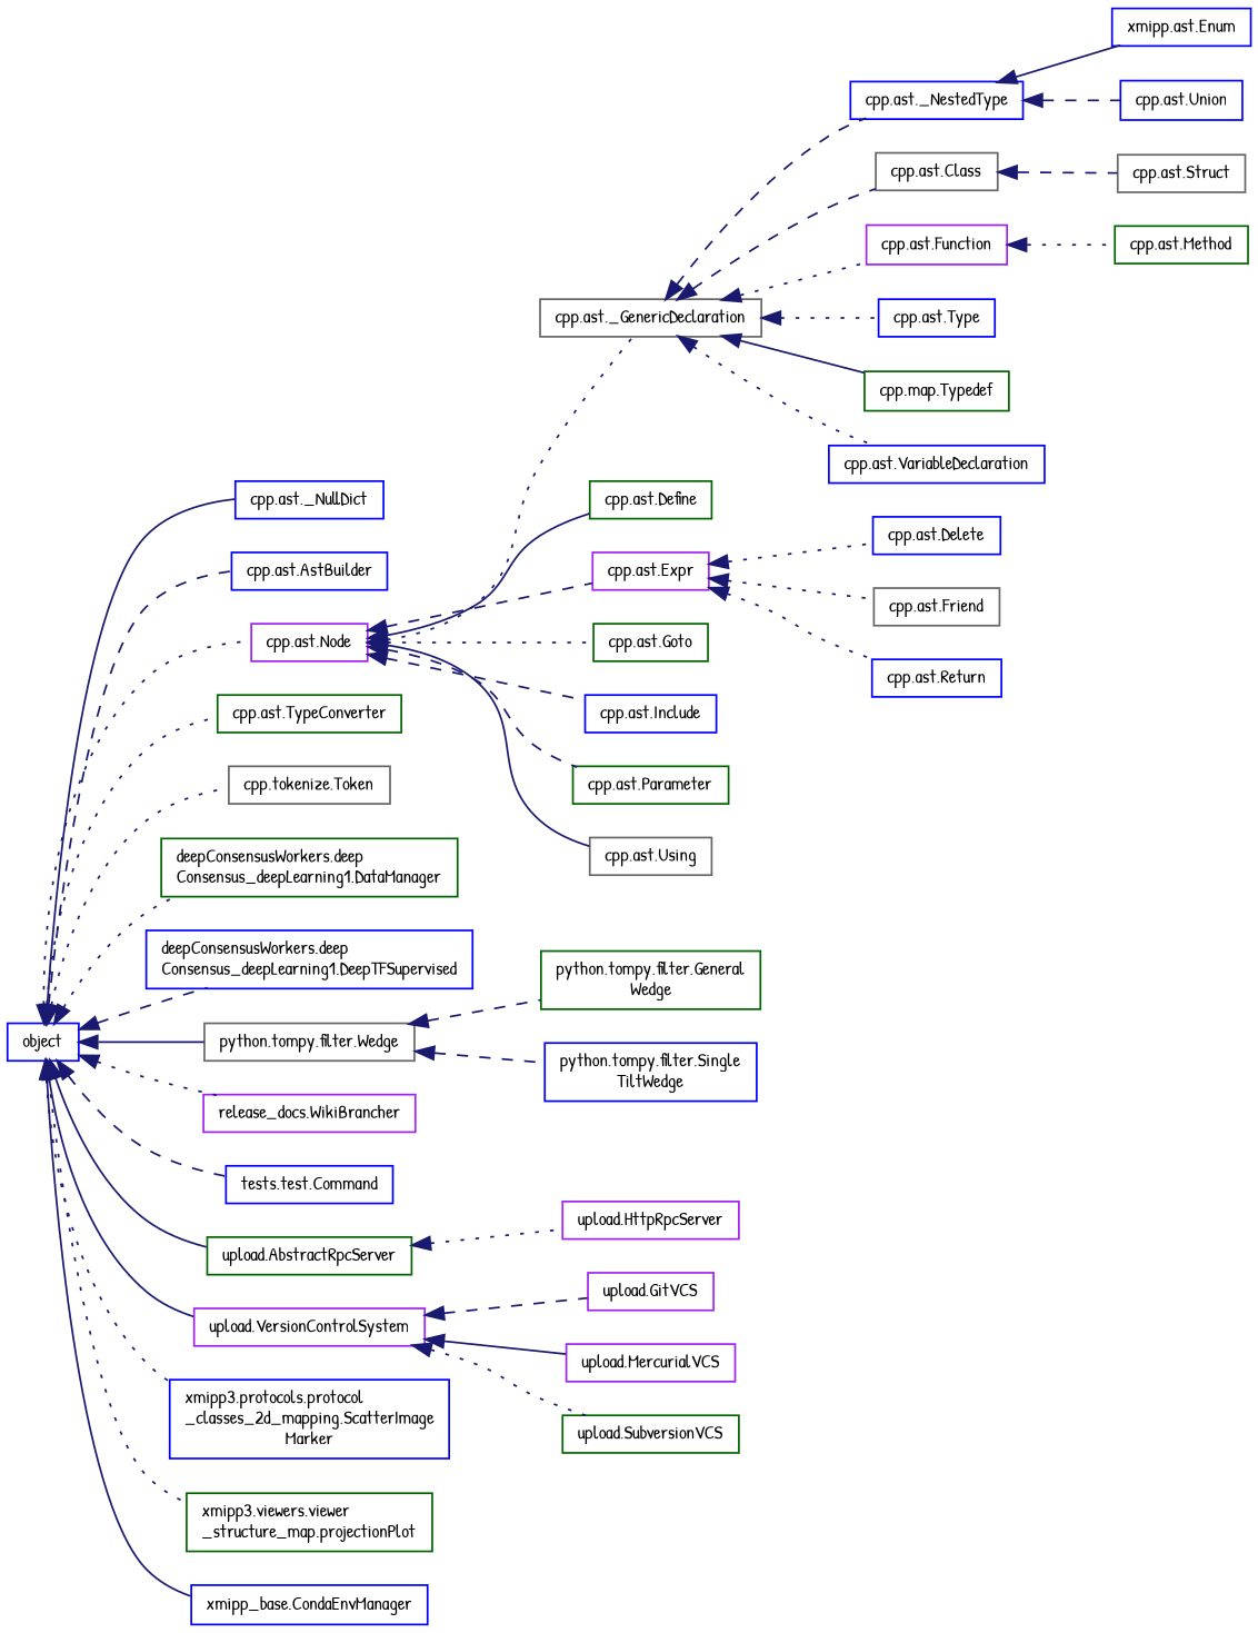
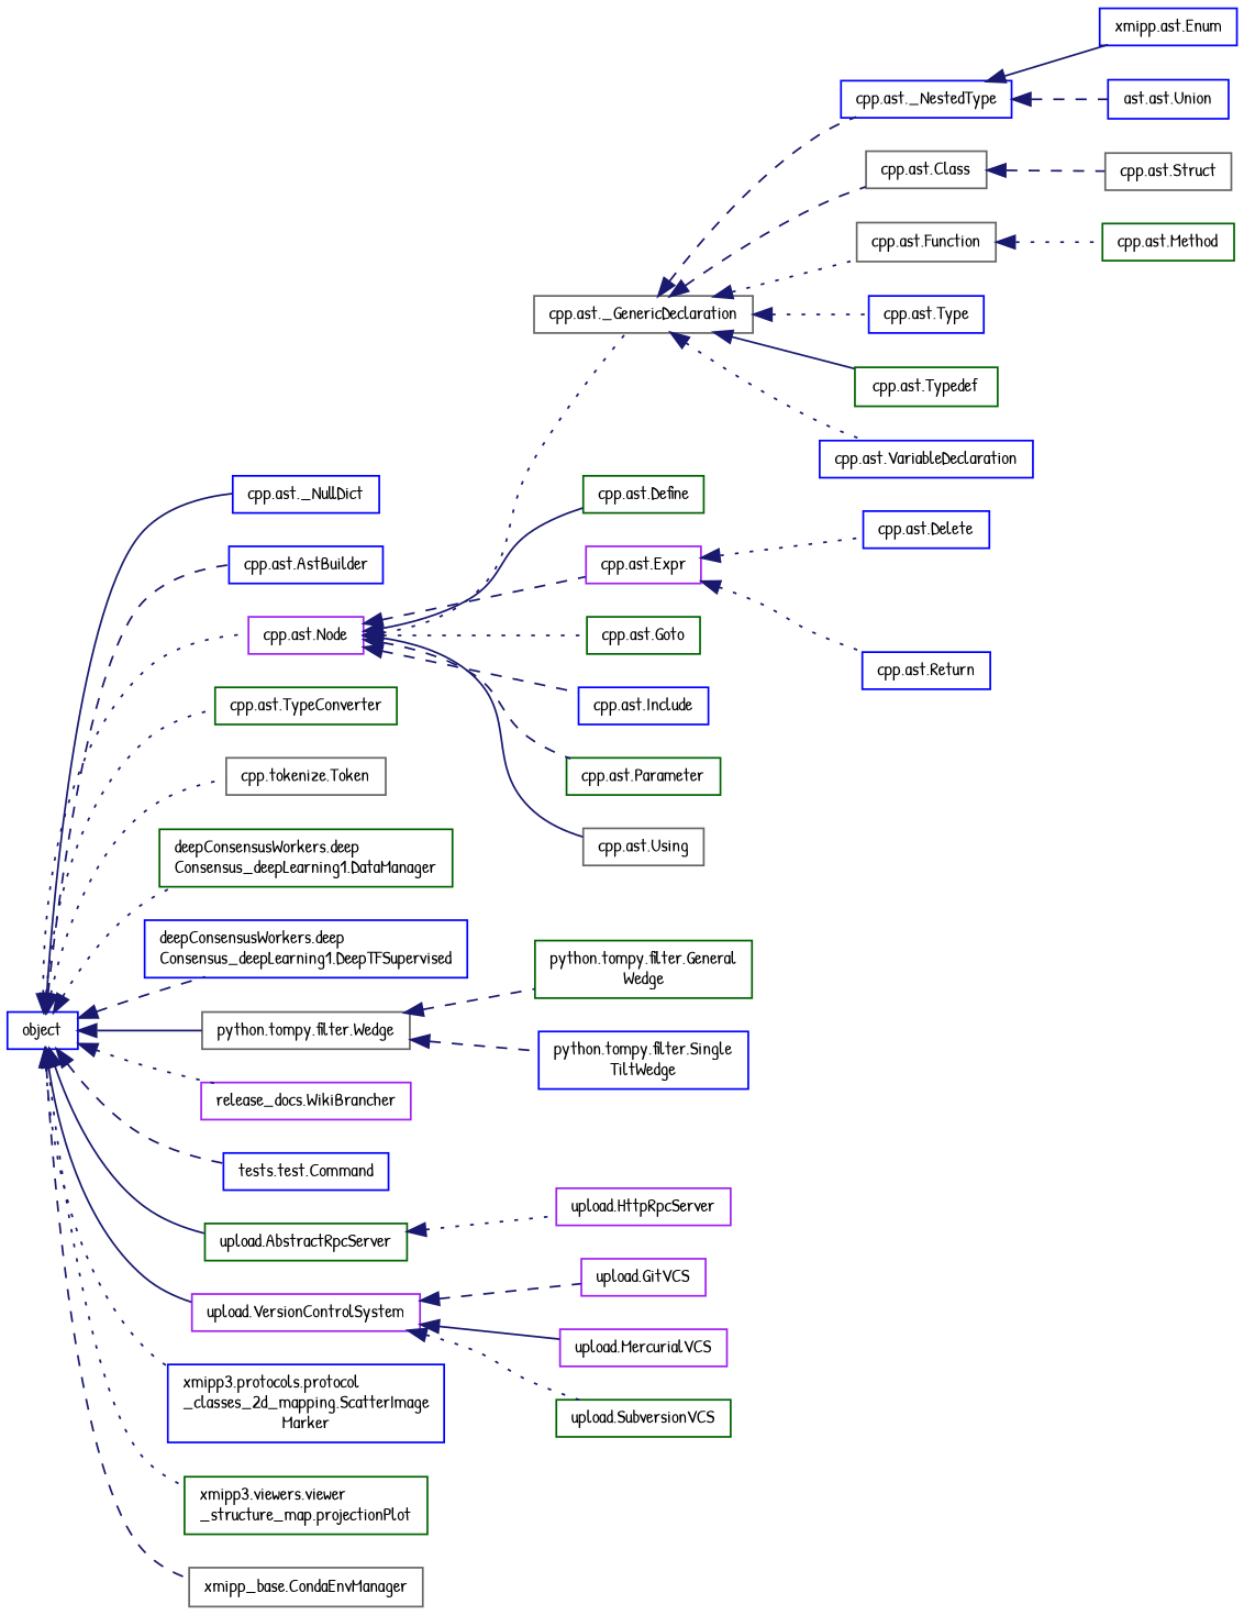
  digraph {
    fontname="Patrick Hand"
    rankdir=LR
    node [color=blue fillcolor=white fontname="Patrick Hand" fontsize=10 shape=record style=filled]
    edge [color=midnightblue dir=back fontname="Patrick Hand" fontsize=10 labelfontname=Helvetica labelfontsize=10 style=dotted]
    n1 [height=0.2 label=object width=0.4]
    n2 [height=0.2 label="cpp.ast._NullDict" width=0.4]
    n3 [height=0.2 label="cpp.ast.AstBuilder" width=0.4]
    n4 [color=purple height=0.2 label="cpp.ast.Node" width=0.4]
    n5 [color=darkgreen height=0.2 label="cpp.ast.TypeConverter" width=0.4]
    n6 [color=gray40 height=0.2 label="cpp.tokenize.Token" width=0.4]
    n7 [color=darkgreen height=0.2 label="deepConsensusWorkers.deep\lConsensus_deepLearning1.DataManager" width=0.4]
    n8 [height=0.2 label="deepConsensusWorkers.deep\lConsensus_deepLearning1.DeepTFSupervised" width=0.4]
    n9 [color=gray40 height=0.2 label="python.tompy.filter.Wedge" width=0.4]
    n10 [color=purple height=0.2 label="release_docs.WikiBrancher" width=0.4]
    n11 [height=0.2 label="tests.test.Command" width=0.4]
    n12 [color=darkgreen height=0.2 label="upload.AbstractRpcServer" width=0.4]
    n13 [color=purple height=0.2 label="upload.VersionControlSystem" width=0.4]
    n14 [height=0.2 label="xmipp3.protocols.protocol\l_classes_2d_mapping.ScatterImage\lMarker" width=0.4]
    n15 [color=darkgreen height=0.2 label="xmipp3.viewers.viewer\l_structure_map.projectionPlot" width=0.4]
-   n16 [height=0.2 label="xmipp_base.CondaEnvManager" width=0.4]
+   n16 [color=gray40 height=0.2 label="xmipp_base.CondaEnvManager" width=0.4]
    n17 [color=gray40 height=0.2 label="cpp.ast._GenericDeclaration" width=0.4]
    n18 [color=darkgreen height=0.2 label="cpp.ast.Define" width=0.4]
    n19 [color=purple height=0.2 label="cpp.ast.Expr" width=0.4]
    n20 [color=darkgreen height=0.2 label="cpp.ast.Goto" width=0.4]
    n21 [height=0.2 label="cpp.ast.Include" width=0.4]
    n22 [color=darkgreen height=0.2 label="cpp.ast.Parameter" width=0.4]
    n23 [color=gray40 height=0.2 label="cpp.ast.Using" width=0.4]
    n24 [color=darkgreen height=0.2 label="python.tompy.filter.General\lWedge" width=0.4]
    n25 [height=0.2 label="python.tompy.filter.Single\lTiltWedge" width=0.4]
    n26 [color=purple height=0.2 label="upload.HttpRpcServer" width=0.4]
    n27 [color=purple height=0.2 label="upload.GitVCS" width=0.4]
    n28 [color=purple height=0.2 label="upload.MercurialVCS" width=0.4]
    n29 [color=darkgreen height=0.2 label="upload.SubversionVCS" width=0.4]
    n30 [height=0.2 label="cpp.ast._NestedType" width=0.4]
    n31 [color=gray40 height=0.2 label="cpp.ast.Class" width=0.4]
-   n32 [color=purple height=0.2 label="cpp.ast.Function" width=0.4]
+   n32 [color=gray40 height=0.2 label="cpp.ast.Function" width=0.4]
    n33 [height=0.2 label="cpp.ast.Type" width=0.4]
-   n34 [color=darkgreen height=0.2 label="cpp.map.Typedef" width=0.4]
+   n34 [color=darkgreen height=0.2 label="cpp.ast.Typedef" width=0.4]
    n35 [height=0.2 label="cpp.ast.VariableDeclaration" width=0.4]
    n36 [height=0.2 label="cpp.ast.Delete" width=0.4]
-   n37 [color=gray40 height=0.2 label="cpp.ast.Friend" width=0.4]
    n38 [height=0.2 label="cpp.ast.Return" width=0.4]
    n39 [height=0.2 label="xmipp.ast.Enum" width=0.4]
-   n40 [height=0.2 label="cpp.ast.Union" width=0.4]
+   n40 [height=0.2 label="ast.ast.Union" width=0.4]
    n41 [color=gray40 height=0.2 label="cpp.ast.Struct" width=0.4]
    n42 [color=darkgreen height=0.2 label="cpp.ast.Method" width=0.4]
    n1 -> n2 [style=solid]
    n1 -> n3 [style=dashed]
    n1 -> n4
    n1 -> n5
    n1 -> n6
    n1 -> n7
    n1 -> n8 [style=dashed]
    n1 -> n9 [style=solid]
    n1 -> n10
    n1 -> n11 [style=dashed]
    n1 -> n12 [style=solid]
    n1 -> n13 [style=solid]
    n1 -> n14
    n1 -> n15
-   n1 -> n16 [style=solid]
+   n1 -> n16 [style=dashed]
    n4 -> n17
    n4 -> n18 [style=solid]
    n4 -> n19 [style=dashed]
    n4 -> n20
    n4 -> n21 [style=dashed]
    n4 -> n22 [style=dashed]
    n4 -> n23 [style=solid]
    n9 -> n24 [style=dashed]
    n9 -> n25 [style=dashed]
    n12 -> n26
    n13 -> n27 [style=dashed]
    n13 -> n28 [style=solid]
    n13 -> n29
    n17 -> n30 [style=dashed]
    n17 -> n31 [style=dashed]
    n17 -> n32
    n17 -> n33
    n17 -> n34 [style=solid]
    n17 -> n35
    n19 -> n36
-   n19 -> n37
    n19 -> n38
    n30 -> n39 [style=solid]
    n30 -> n40 [style=dashed]
    n31 -> n41 [style=dashed]
    n32 -> n42
  }
